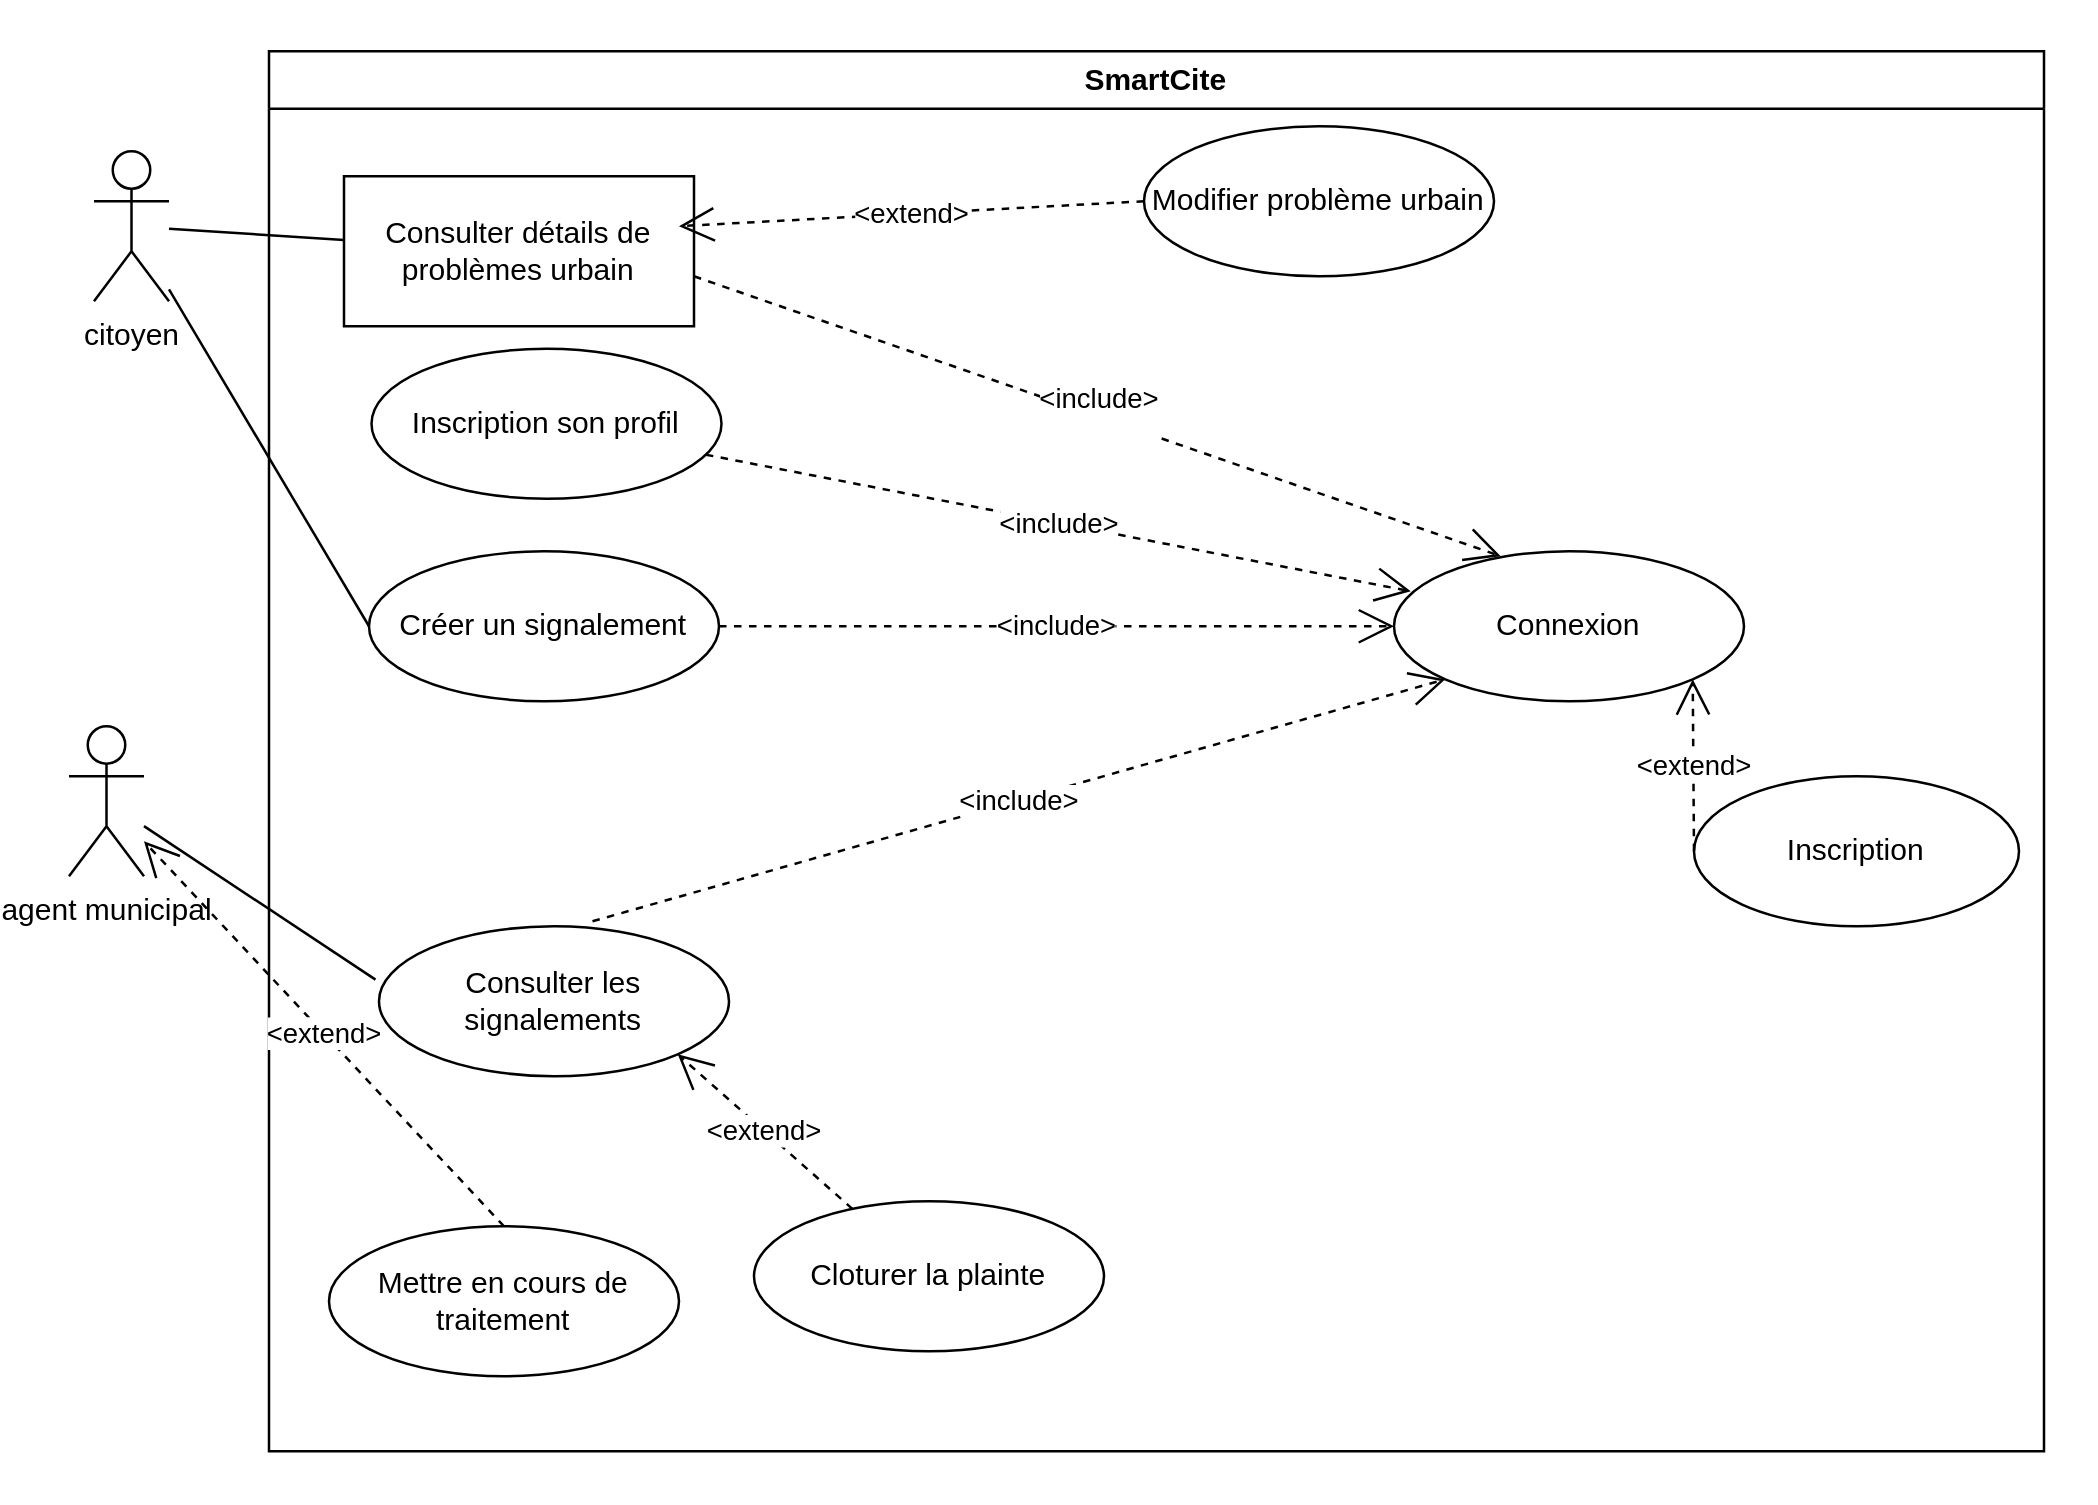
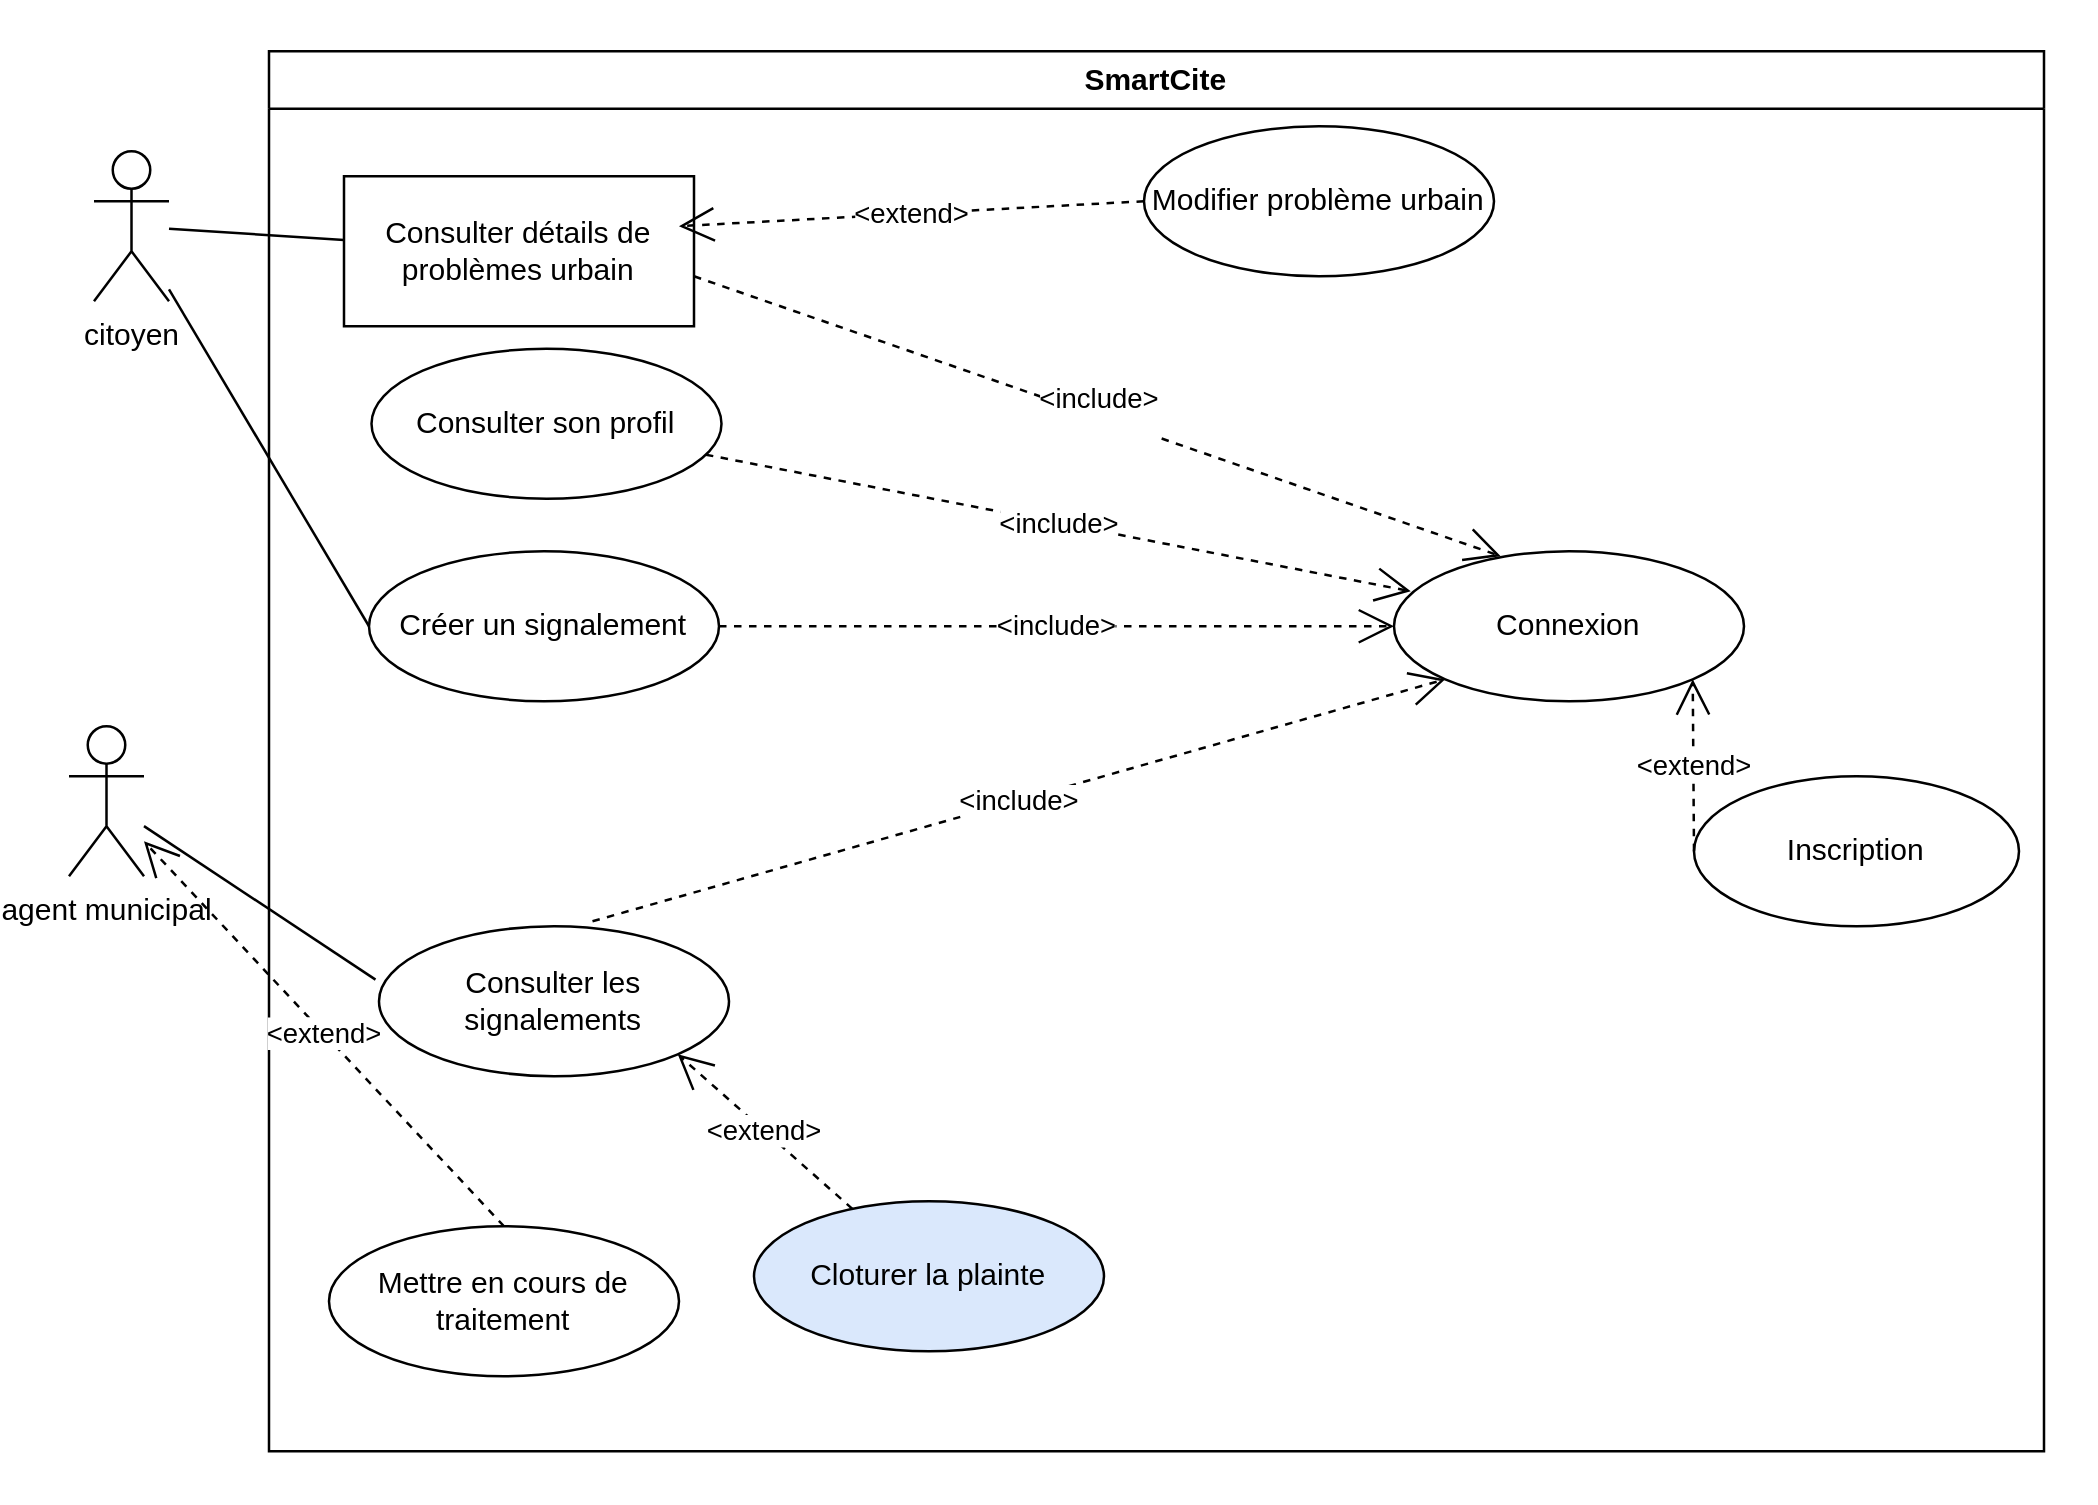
  <mxCell id="0" />
  <mxCell id="1" parent="0" />
  <mxCell id="2" value="SmartCite" style="swimlane;whiteSpace=wrap;html=1;" vertex="1" parent="1"><mxGeometry x="100" y="20" width="710" height="560" as="geometry" /></mxCell>
  <mxCell id="3" value="Connexion" style="ellipse;whiteSpace=wrap;html=1;" vertex="1" parent="2"><mxGeometry x="450" y="200" width="140" height="60" as="geometry" /></mxCell>
  <mxCell id="4" value="Inscription" style="ellipse;whiteSpace=wrap;html=1;" vertex="1" parent="2"><mxGeometry x="570" y="290" width="130" height="60" as="geometry" /></mxCell>
  <mxCell id="5" value="Créer un signalement" style="ellipse;whiteSpace=wrap;html=1;" vertex="1" parent="2"><mxGeometry x="40" y="200" width="140" height="60" as="geometry" /></mxCell>
  <mxCell id="6" value="Consulter détails de problèmes urbain" style="whiteSpace=wrap;html=1;rounded=0;" vertex="1" parent="2"><mxGeometry x="30" y="50" width="140" height="60" as="geometry" /></mxCell>
  <mxCell id="7" value="Modifier problème urbain" style="ellipse;whiteSpace=wrap;html=1;" vertex="1" parent="2"><mxGeometry x="350" y="30" width="140" height="60" as="geometry" /></mxCell>
- <mxCell id="8" value="Cloturer la plainte" style="ellipse;whiteSpace=wrap;html=1;" vertex="1" parent="2"><mxGeometry x="194" y="460" width="140" height="60" as="geometry" /></mxCell>
+ <mxCell id="8" value="Cloturer la plainte" style="ellipse;whiteSpace=wrap;html=1;fillColor=#dae8fc;" vertex="1" parent="2"><mxGeometry x="194" y="460" width="140" height="60" as="geometry" /></mxCell>
  <mxCell id="9" value="Consulter les signalements" style="ellipse;whiteSpace=wrap;html=1;" vertex="1" parent="2"><mxGeometry x="44" y="350" width="140" height="60" as="geometry" /></mxCell>
  <mxCell id="10" value="&amp;lt;&lt;span style=&quot;background-color: light-dark(#ffffff, var(--ge-dark-color, #121212)); color: light-dark(rgb(0, 0, 0), rgb(255, 255, 255));&quot;&gt;include&amp;gt;&lt;/span&gt;" style="endArrow=open;endSize=12;dashed=1;html=1;rounded=0;exitX=1;exitY=0.5;exitDx=0;exitDy=0;entryX=0;entryY=0.5;entryDx=0;entryDy=0;" edge="1" parent="2" source="5" target="3"><mxGeometry width="160" relative="1" as="geometry"><mxPoint x="180" y="210" as="sourcePoint" /><mxPoint x="390" y="240" as="targetPoint" /></mxGeometry></mxCell>
  <mxCell id="11" value="&amp;lt;&lt;span style=&quot;background-color: light-dark(#ffffff, var(--ge-dark-color, #121212)); color: light-dark(rgb(0, 0, 0), rgb(255, 255, 255));&quot;&gt;include&amp;gt;&lt;/span&gt;" style="endArrow=open;endSize=12;dashed=1;html=1;rounded=0;entryX=0.048;entryY=0.267;entryDx=0;entryDy=0;entryPerimeter=0;" edge="1" parent="2" source="19" target="3"><mxGeometry width="160" relative="1" as="geometry"><mxPoint x="110" y="170" as="sourcePoint" /><mxPoint x="310" y="130" as="targetPoint" /></mxGeometry></mxCell>
  <mxCell id="12" value="&amp;lt;&lt;span style=&quot;background-color: light-dark(#ffffff, var(--ge-dark-color, #121212)); color: light-dark(rgb(0, 0, 0), rgb(255, 255, 255));&quot;&gt;include&amp;gt;&lt;/span&gt;" style="endArrow=open;endSize=12;dashed=1;html=1;rounded=0;exitX=0.61;exitY=-0.033;exitDx=0;exitDy=0;entryX=0;entryY=1;entryDx=0;entryDy=0;exitPerimeter=0;" edge="1" parent="2" source="9" target="3"><mxGeometry width="160" relative="1" as="geometry"><mxPoint x="180" y="240" as="sourcePoint" /><mxPoint x="380" y="200" as="targetPoint" /></mxGeometry></mxCell>
  <mxCell id="13" value="&amp;lt;&lt;span style=&quot;background-color: light-dark(#ffffff, var(--ge-dark-color, #121212)); color: light-dark(rgb(0, 0, 0), rgb(255, 255, 255));&quot;&gt;extend&amp;gt;&lt;/span&gt;" style="endArrow=open;endSize=12;dashed=1;html=1;rounded=0;exitX=0;exitY=0.5;exitDx=0;exitDy=0;entryX=0.957;entryY=0.333;entryDx=0;entryDy=0;entryPerimeter=0;" edge="1" parent="2" source="7" target="6"><mxGeometry width="160" relative="1" as="geometry"><mxPoint x="120" y="44.5" as="sourcePoint" /><mxPoint x="423" y="115.5" as="targetPoint" /></mxGeometry></mxCell>
  <mxCell id="14" value="&amp;lt;&lt;span style=&quot;background-color: light-dark(#ffffff, var(--ge-dark-color, #121212)); color: light-dark(rgb(0, 0, 0), rgb(255, 255, 255));&quot;&gt;extend&amp;gt;&lt;/span&gt;" style="endArrow=open;endSize=12;dashed=1;html=1;rounded=0;exitX=0;exitY=0.5;exitDx=0;exitDy=0;entryX=1;entryY=1;entryDx=0;entryDy=0;" edge="1" parent="2" source="4" target="3"><mxGeometry width="160" relative="1" as="geometry"><mxPoint x="560" y="140" as="sourcePoint" /><mxPoint x="499" y="179" as="targetPoint" /></mxGeometry></mxCell>
  <mxCell id="15" value="&amp;lt;&lt;span style=&quot;background-color: light-dark(#ffffff, var(--ge-dark-color, #121212)); color: light-dark(rgb(0, 0, 0), rgb(255, 255, 255));&quot;&gt;extend&amp;gt;&lt;/span&gt;" style="endArrow=open;endSize=12;dashed=1;html=1;rounded=0;entryX=1;entryY=1;entryDx=0;entryDy=0;" edge="1" parent="2" source="8" target="9"><mxGeometry width="160" relative="1" as="geometry"><mxPoint x="310" y="420" as="sourcePoint" /><mxPoint x="168" y="430" as="targetPoint" /></mxGeometry></mxCell>
  <mxCell id="16" value="Mettre en cours de traitement" style="ellipse;whiteSpace=wrap;html=1;" vertex="1" parent="2"><mxGeometry x="24" y="470" width="140" height="60" as="geometry" /></mxCell>
  <mxCell id="17" value="&amp;lt;&lt;span style=&quot;background-color: light-dark(#ffffff, var(--ge-dark-color, #121212)); color: light-dark(rgb(0, 0, 0), rgb(255, 255, 255));&quot;&gt;extend&amp;gt;&lt;/span&gt;" style="endArrow=open;endSize=12;dashed=1;html=1;rounded=0;exitX=0.5;exitY=0;exitDx=0;exitDy=0;" edge="1" parent="2" source="16" target="21"><mxGeometry width="160" relative="1" as="geometry"><mxPoint x="245" y="464" as="sourcePoint" /><mxPoint x="173" y="411" as="targetPoint" /></mxGeometry></mxCell>
  <mxCell id="18" value="&#10;&lt;span style=&quot;color: rgb(0, 0, 0); font-family: Helvetica; font-size: 11px; font-style: normal; font-variant-ligatures: normal; font-variant-caps: normal; font-weight: 400; letter-spacing: normal; orphans: 2; text-align: center; text-indent: 0px; text-transform: none; widows: 2; word-spacing: 0px; -webkit-text-stroke-width: 0px; white-space: nowrap; background-color: rgb(255, 255, 255); text-decoration-thickness: initial; text-decoration-style: initial; text-decoration-color: initial; display: inline !important; float: none;&quot;&gt;&amp;lt;&lt;/span&gt;&lt;span style=&quot;forced-color-adjust: none; color: light-dark(rgb(0, 0, 0), rgb(255, 255, 255)); font-family: Helvetica; font-size: 11px; font-style: normal; font-variant-ligatures: normal; font-variant-caps: normal; font-weight: 400; letter-spacing: normal; orphans: 2; text-align: center; text-indent: 0px; text-transform: none; widows: 2; word-spacing: 0px; -webkit-text-stroke-width: 0px; white-space: nowrap; background-color: rgb(255, 255, 255); text-decoration-thickness: initial; text-decoration-style: initial; text-decoration-color: initial;&quot;&gt;include&amp;gt;&lt;/span&gt;&#10;&#10;" style="endArrow=open;endSize=12;dashed=1;html=1;rounded=0;exitX=1;exitY=0.667;exitDx=0;exitDy=0;entryX=0.305;entryY=0.033;entryDx=0;entryDy=0;entryPerimeter=0;exitPerimeter=0;" edge="1" parent="2" source="6" target="3"><mxGeometry width="160" relative="1" as="geometry"><mxPoint x="287" y="-321" as="sourcePoint" /><mxPoint x="620" y="-210" as="targetPoint" /></mxGeometry></mxCell>
- <mxCell id="19" value="Inscription son profil" style="ellipse;whiteSpace=wrap;html=1;" vertex="1" parent="2"><mxGeometry x="41" y="119" width="140" height="60" as="geometry" /></mxCell>
+ <mxCell id="19" value="Consulter son profil" style="ellipse;whiteSpace=wrap;html=1;" vertex="1" parent="2"><mxGeometry x="41" y="119" width="140" height="60" as="geometry" /></mxCell>
  <mxCell id="20" value="citoyen&lt;div&gt;&lt;br&gt;&lt;/div&gt;" style="shape=umlActor;verticalLabelPosition=bottom;verticalAlign=top;html=1;outlineConnect=0;" vertex="1" parent="1"><mxGeometry x="30" y="60" width="30" height="60" as="geometry" /></mxCell>
  <mxCell id="21" value="agent municipal" style="shape=umlActor;verticalLabelPosition=bottom;verticalAlign=top;html=1;outlineConnect=0;" vertex="1" parent="1"><mxGeometry x="20" y="290" width="30" height="60" as="geometry" /></mxCell>
  <mxCell id="22" value="" style="endArrow=none;html=1;rounded=0;entryX=0;entryY=0.5;entryDx=0;entryDy=0;" edge="1" parent="1" source="20" target="5"><mxGeometry width="50" height="50" relative="1" as="geometry"><mxPoint x="70" y="120" as="sourcePoint" /><mxPoint x="120" y="70" as="targetPoint" /></mxGeometry></mxCell>
  <mxCell id="23" value="" style="endArrow=none;html=1;rounded=0;" edge="1" parent="1" source="20" target="6"><mxGeometry width="50" height="50" relative="1" as="geometry"><mxPoint x="90" y="70" as="sourcePoint" /><mxPoint x="140" y="20" as="targetPoint" /></mxGeometry></mxCell>
  <mxCell id="24" value="" style="endArrow=none;html=1;rounded=0;entryX=-0.01;entryY=0.356;entryDx=0;entryDy=0;entryPerimeter=0;" edge="1" parent="1" source="21" target="9"><mxGeometry width="50" height="50" relative="1" as="geometry"><mxPoint x="70" y="380" as="sourcePoint" /><mxPoint x="120" y="330" as="targetPoint" /></mxGeometry></mxCell>
